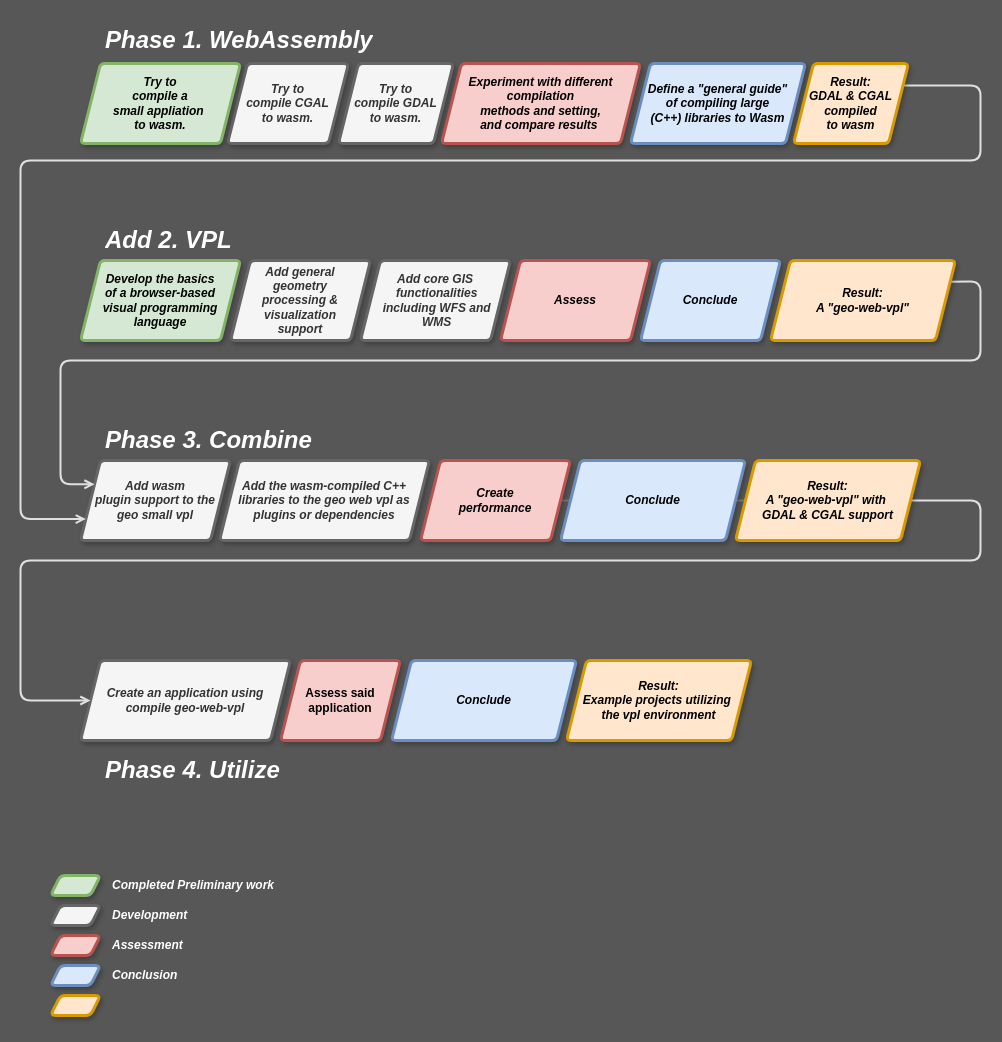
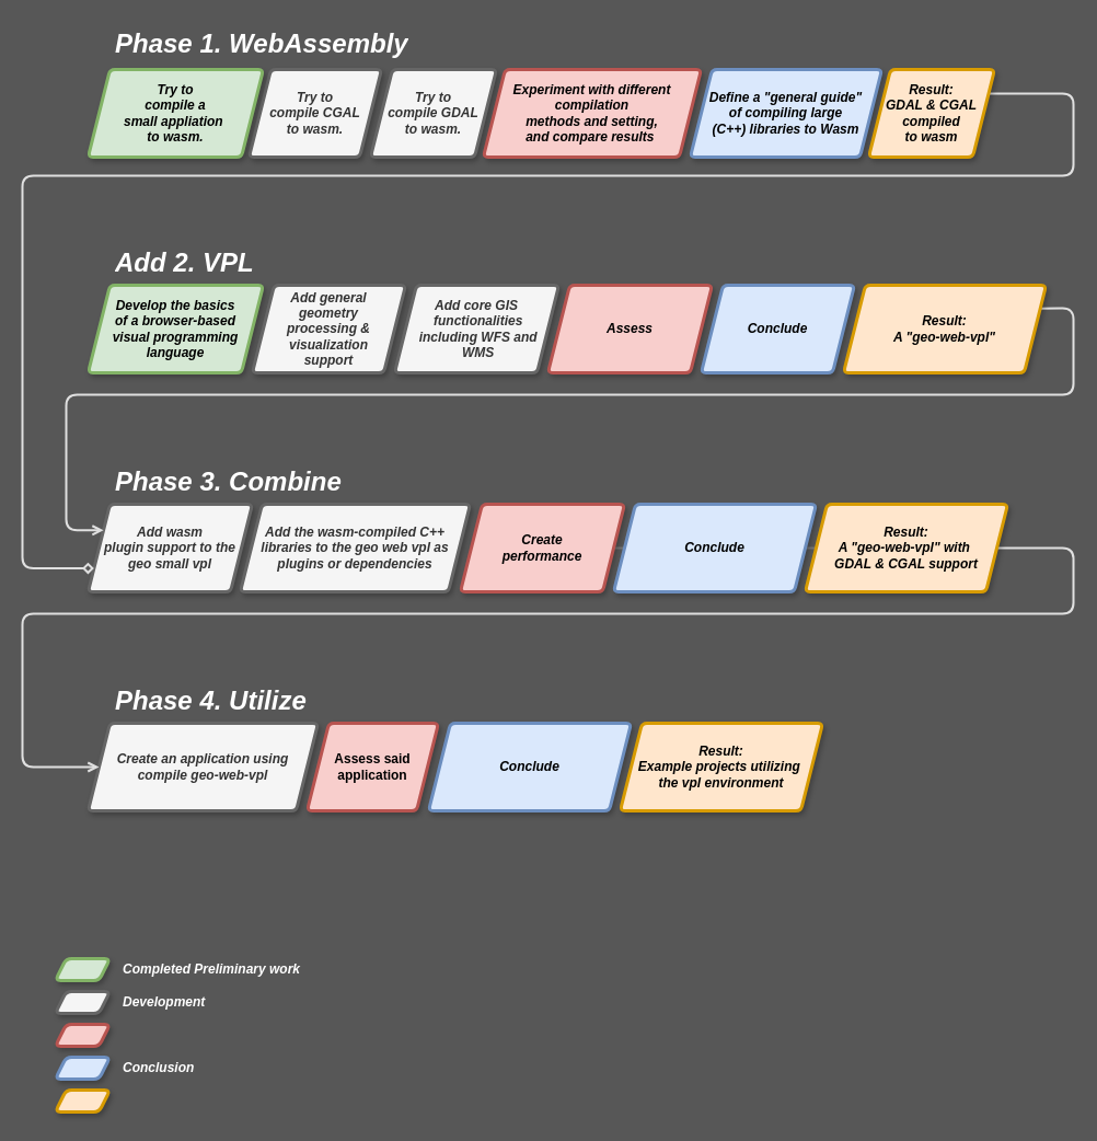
  <mxCell id="0" />
  <mxCell id="1" parent="0" />
  <mxCell id="2" value="&lt;div&gt;&lt;i&gt;&lt;b&gt;Add wasm &lt;br&gt;&lt;/b&gt;&lt;/i&gt;&lt;/div&gt;&lt;div&gt;&lt;i&gt;&lt;b&gt;plugin support to the &lt;br&gt;&lt;/b&gt;&lt;/i&gt;&lt;/div&gt;&lt;div&gt;&lt;i&gt;&lt;b&gt;geo small vpl&lt;/b&gt;&lt;/i&gt;&lt;/div&gt;" style="shape=parallelogram;perimeter=parallelogramPerimeter;whiteSpace=wrap;html=1;fixedSize=1;fillColor=#f5f5f5;strokeColor=#666666;fontColor=#333333;rounded=1;strokeWidth=3;arcSize=9;shadow=1;fontFamily=Helvetica;" parent="1" vertex="1"><mxGeometry x="80" y="460" width="150" height="80" as="geometry" /></mxCell>
  <mxCell id="3" value="&lt;div&gt;&lt;i&gt;&lt;b&gt;Try to&lt;/b&gt;&lt;/i&gt;&lt;/div&gt;&lt;div&gt;&lt;i&gt;&lt;b&gt;compile CGAL &lt;br&gt;&lt;/b&gt;&lt;/i&gt;&lt;/div&gt;&lt;div&gt;&lt;i&gt;&lt;b&gt;to wasm.&lt;/b&gt;&lt;/i&gt;&lt;/div&gt;" style="shape=parallelogram;perimeter=parallelogramPerimeter;whiteSpace=wrap;html=1;fixedSize=1;fillColor=#f5f5f5;strokeColor=#666666;fontColor=#333333;rounded=1;strokeWidth=3;arcSize=9;shadow=1;fontFamily=Helvetica;" parent="1" vertex="1"><mxGeometry x="227" y="63" width="121" height="80" as="geometry" /></mxCell>
  <mxCell id="4" value="&lt;div&gt;&lt;b&gt;&lt;i&gt;Try to &lt;br&gt;&lt;/i&gt;&lt;/b&gt;&lt;/div&gt;&lt;div&gt;&lt;b&gt;&lt;i&gt;compile a &lt;br&gt;&lt;/i&gt;&lt;/b&gt;&lt;/div&gt;&lt;div&gt;&lt;b&gt;&lt;i&gt;small&amp;nbsp;appliation&amp;nbsp;&lt;br&gt;&lt;/i&gt;&lt;/b&gt;&lt;b&gt;&lt;i&gt;to wasm.&lt;/i&gt;&lt;/b&gt;&lt;/div&gt;" style="shape=parallelogram;perimeter=parallelogramPerimeter;whiteSpace=wrap;html=1;fixedSize=1;fillColor=#d5e8d4;strokeColor=#82b366;rounded=1;strokeWidth=3;arcSize=9;shadow=1;fontFamily=Helvetica;" parent="1" vertex="1"><mxGeometry x="80" y="63" width="160" height="80" as="geometry" /></mxCell>
  <mxCell id="5" value="&lt;font color=&quot;#333333&quot;&gt;&lt;b&gt;&lt;i&gt;&lt;font&gt;Create an application using&lt;br&gt;compile geo-web-vpl&lt;/font&gt;&lt;/i&gt;&lt;/b&gt;&lt;/font&gt;" style="shape=parallelogram;perimeter=parallelogramPerimeter;whiteSpace=wrap;html=1;fixedSize=1;fillColor=#f5f5f5;strokeColor=#666666;fontColor=#333333;rounded=1;strokeWidth=3;arcSize=9;shadow=1;fontFamily=Helvetica;" parent="1" vertex="1"><mxGeometry x="80" y="660" width="210" height="80" as="geometry" /></mxCell>
  <mxCell id="6" value="&lt;h1&gt;&lt;i&gt;Phase 1. WebAssembly&lt;br&gt;&lt;/i&gt;&lt;/h1&gt;&lt;p&gt;&lt;i&gt;&lt;br&gt;&lt;/i&gt;&lt;/p&gt;" style="text;html=1;strokeColor=none;fillColor=none;spacing=5;spacingTop=-20;whiteSpace=wrap;overflow=hidden;fontColor=#FFFFFF;rounded=0;rotation=0;fontFamily=Helvetica;" parent="1" vertex="1"><mxGeometry x="100" y="20" width="410" height="40" as="geometry" /></mxCell>
  <mxCell id="7" value="&lt;h1&gt;&lt;i&gt;Add 2. VPL&lt;br&gt;&lt;/i&gt;&lt;/h1&gt;" style="text;html=1;strokeColor=none;fillColor=none;spacing=5;spacingTop=-20;whiteSpace=wrap;overflow=hidden;fontColor=#FFFFFF;rounded=0;fontFamily=Helvetica;" parent="1" vertex="1"><mxGeometry x="100" y="220" width="450" height="35" as="geometry" /></mxCell>
  <mxCell id="8" value="&lt;h1&gt;&lt;i&gt;Phase 3. Combine&lt;br&gt;&lt;/i&gt;&lt;/h1&gt;" style="text;html=1;strokeColor=none;fillColor=none;spacing=5;spacingTop=-20;whiteSpace=wrap;overflow=hidden;fontColor=#FFFFFF;rounded=0;fontFamily=Helvetica;" parent="1" vertex="1"><mxGeometry x="100" y="420" width="480" height="40" as="geometry" /></mxCell>
- <mxCell id="9" value="&lt;h1&gt;&lt;i&gt;Phase 4. Utilize&lt;/i&gt;&lt;/h1&gt;" style="text;html=1;strokeColor=none;fillColor=none;spacing=5;spacingTop=-20;whiteSpace=wrap;overflow=hidden;fontColor=#FFFFFF;rounded=0;fontFamily=Helvetica;" parent="1" vertex="1"><mxGeometry x="100" y="750" width="400" height="40" as="geometry" /></mxCell>
+ <mxCell id="9" value="&lt;h1&gt;&lt;i&gt;Phase 4. Utilize&lt;/i&gt;&lt;/h1&gt;" style="text;html=1;strokeColor=none;fillColor=none;spacing=5;spacingTop=-20;whiteSpace=wrap;overflow=hidden;fontColor=#FFFFFF;rounded=0;fontFamily=Helvetica;" parent="1" vertex="1"><mxGeometry x="100" y="620" width="400" height="40" as="geometry" /></mxCell>
  <mxCell id="10" value="&lt;b&gt;Assess said application&lt;/b&gt;" style="shape=parallelogram;perimeter=parallelogramPerimeter;whiteSpace=wrap;html=1;fixedSize=1;fillColor=#f8cecc;strokeColor=#b85450;rounded=1;strokeWidth=3;shadow=1;arcSize=9;fontFamily=Helvetica;" parent="1" vertex="1"><mxGeometry x="280" y="660" width="120" height="80" as="geometry" /></mxCell>
  <mxCell id="11" value="&lt;i&gt;&lt;b&gt;Add the wasm-compiled C++ libraries to the geo web vpl as plugins or dependencies&lt;br&gt;&lt;/b&gt;&lt;/i&gt;" style="shape=parallelogram;perimeter=parallelogramPerimeter;whiteSpace=wrap;html=1;fixedSize=1;fillColor=#f5f5f5;strokeColor=#666666;fontColor=#333333;rounded=1;strokeWidth=3;arcSize=9;shadow=1;fontFamily=Helvetica;" parent="1" vertex="1"><mxGeometry x="219" y="460" width="210" height="80" as="geometry" /></mxCell>
  <mxCell id="12" style="edgeStyle=orthogonalEdgeStyle;rounded=1;orthogonalLoop=1;jettySize=auto;html=1;entryX=0;entryY=0.5;entryDx=0;entryDy=0;fontFamily=Helvetica;fontColor=rgba(0, 0, 0, 1);endArrow=open;endFill=0;strokeColor=#E0E0E0;strokeWidth=2;shadow=0;exitX=1;exitY=0.5;exitDx=0;exitDy=0;" parent="1" source="36" target="5" edge="1"><mxGeometry relative="1" as="geometry"><Array as="points"><mxPoint x="980" y="500" /><mxPoint x="980" y="560" /><mxPoint x="20" y="560" /><mxPoint x="20" y="700" /></Array><mxPoint x="980" y="610" as="sourcePoint" /></mxGeometry></mxCell>
  <mxCell id="13" style="edgeStyle=orthogonalEdgeStyle;orthogonalLoop=1;jettySize=auto;html=1;exitX=1;exitY=0.5;exitDx=0;exitDy=0;entryX=1;entryY=0.5;entryDx=0;entryDy=0;shadow=0;fontFamily=Helvetica;fontColor=#333333;endArrow=open;endFill=0;strokeColor=#787878;strokeWidth=2;" edge="1" parent="1" source="14" target="36"><mxGeometry relative="1" as="geometry" /></mxCell>
  <mxCell id="14" value="&lt;i&gt;&lt;b&gt;Create&lt;br&gt;&lt;/b&gt;&lt;/i&gt;&lt;i&gt;&lt;b&gt;performance&lt;br&gt;&lt;/b&gt;&lt;/i&gt;" style="shape=parallelogram;perimeter=parallelogramPerimeter;whiteSpace=wrap;html=1;fixedSize=1;fillColor=#f8cecc;strokeColor=#b85450;rounded=1;strokeWidth=3;arcSize=9;shadow=1;fontFamily=Helvetica;" parent="1" vertex="1"><mxGeometry x="420" y="460" width="150" height="80" as="geometry" /></mxCell>
  <mxCell id="15" value="&lt;b&gt;&lt;i&gt;Develop the basics &lt;br&gt;of a browser-based &lt;br&gt;visual programming &lt;br&gt;language&lt;/i&gt;&lt;/b&gt;" style="shape=parallelogram;perimeter=parallelogramPerimeter;whiteSpace=wrap;html=1;fixedSize=1;fillColor=#d5e8d4;strokeColor=#82b366;rounded=1;strokeWidth=3;arcSize=9;shadow=1;fontFamily=Helvetica;" parent="1" vertex="1"><mxGeometry x="80" y="260" width="160" height="80" as="geometry" /></mxCell>
  <mxCell id="16" value="&lt;div&gt;&lt;i&gt;&lt;b&gt;Try to &lt;br&gt;&lt;/b&gt;&lt;/i&gt;&lt;/div&gt;&lt;div&gt;&lt;i&gt;&lt;b&gt;compile GDAL &lt;br&gt;&lt;/b&gt;&lt;/i&gt;&lt;/div&gt;&lt;div&gt;&lt;i&gt;&lt;b&gt;to wasm.&lt;/b&gt;&lt;/i&gt;&lt;/div&gt;" style="shape=parallelogram;perimeter=parallelogramPerimeter;whiteSpace=wrap;html=1;fixedSize=1;fillColor=#f5f5f5;strokeColor=#666666;fontColor=#333333;rounded=1;strokeWidth=3;arcSize=9;shadow=1;fontFamily=Helvetica;" parent="1" vertex="1"><mxGeometry x="338" y="63" width="115" height="80" as="geometry" /></mxCell>
  <mxCell id="17" value="&lt;div&gt;&lt;i&gt;&lt;b&gt;Define a &quot;general guide&quot; &lt;br&gt;&lt;/b&gt;&lt;/i&gt;&lt;/div&gt;&lt;div&gt;&lt;i&gt;&lt;b&gt;of compiling large &lt;br&gt;(C++) libraries to Wasm&lt;/b&gt;&lt;/i&gt;&lt;br&gt;&lt;/div&gt;" style="shape=parallelogram;perimeter=parallelogramPerimeter;whiteSpace=wrap;html=1;fixedSize=1;fillColor=#dae8fc;strokeColor=#6c8ebf;rounded=1;strokeWidth=3;arcSize=9;shadow=1;fontFamily=Helvetica;" parent="1" vertex="1"><mxGeometry x="630" y="63" width="175" height="80" as="geometry" /></mxCell>
  <mxCell id="18" value="&lt;b&gt;&lt;i&gt;Experiment with different compilation &lt;br&gt;methods and setting,&lt;br&gt;and compare results&amp;nbsp;&lt;br&gt;&lt;/i&gt;&lt;/b&gt;" style="shape=parallelogram;perimeter=parallelogramPerimeter;whiteSpace=wrap;html=1;fixedSize=1;fillColor=#f8cecc;strokeColor=#b85450;rounded=1;strokeWidth=3;arcSize=9;shadow=1;fontFamily=Helvetica;" parent="1" vertex="1"><mxGeometry x="441" y="63" width="199" height="80" as="geometry" /></mxCell>
  <mxCell id="19" value="&lt;b&gt;&lt;i&gt;Conclude&lt;br&gt;&lt;/i&gt;&lt;/b&gt;" style="shape=parallelogram;perimeter=parallelogramPerimeter;whiteSpace=wrap;html=1;fixedSize=1;fillColor=#dae8fc;strokeColor=#6c8ebf;rounded=1;strokeWidth=3;arcSize=9;shadow=1;fontFamily=Helvetica;" vertex="1" parent="1"><mxGeometry x="391" y="660" width="185" height="80" as="geometry" /></mxCell>
  <mxCell id="20" value="&lt;b&gt;&lt;i&gt;Result: &lt;br&gt;Example projects utilizing&amp;nbsp;&lt;br&gt;the vpl environment&lt;br&gt;&lt;/i&gt;&lt;/b&gt;" style="shape=parallelogram;perimeter=parallelogramPerimeter;whiteSpace=wrap;html=1;fixedSize=1;fillColor=#ffe6cc;strokeColor=#d79b00;rounded=1;strokeWidth=3;arcSize=9;shadow=1;fontFamily=Helvetica;" vertex="1" parent="1"><mxGeometry x="566" y="660" width="185" height="80" as="geometry" /></mxCell>
- <mxCell id="21" style="edgeStyle=orthogonalEdgeStyle;orthogonalLoop=1;jettySize=auto;html=1;exitX=1;exitY=0.25;exitDx=0;exitDy=0;entryX=0;entryY=0.75;entryDx=0;entryDy=0;shadow=0;fontColor=#333333;endArrow=open;endFill=0;strokeColor=#E0E0E0;strokeWidth=2;fontFamily=Helvetica;" edge="1" parent="1" source="22" target="2"><mxGeometry relative="1" as="geometry"><Array as="points"><mxPoint x="980" y="85" /><mxPoint x="980" y="160" /><mxPoint x="20" y="160" /><mxPoint x="20" y="519" /></Array></mxGeometry></mxCell>
+ <mxCell id="21" style="edgeStyle=orthogonalEdgeStyle;orthogonalLoop=1;jettySize=auto;html=1;exitX=1;exitY=0.25;exitDx=0;exitDy=0;entryX=0;entryY=0.75;entryDx=0;entryDy=0;shadow=0;fontColor=#333333;endArrow=diamond;endFill=0;strokeColor=#E0E0E0;strokeWidth=2;fontFamily=Helvetica;" edge="1" parent="1" source="22" target="2"><mxGeometry relative="1" as="geometry"><Array as="points"><mxPoint x="980" y="85" /><mxPoint x="980" y="160" /><mxPoint x="20" y="160" /><mxPoint x="20" y="519" /></Array></mxGeometry></mxCell>
  <mxCell id="22" value="&lt;b&gt;&lt;i&gt;Result:&lt;br&gt;GDAL &amp;amp; CGAL&lt;br&gt;compiled &lt;br&gt;to wasm&lt;br&gt;&lt;/i&gt;&lt;/b&gt;" style="shape=parallelogram;perimeter=parallelogramPerimeter;whiteSpace=wrap;html=1;fixedSize=1;fillColor=#ffe6cc;strokeColor=#d79b00;rounded=1;strokeWidth=3;arcSize=9;shadow=1;fontFamily=Helvetica;" vertex="1" parent="1"><mxGeometry x="793" y="63" width="115" height="80" as="geometry" /></mxCell>
  <mxCell id="23" value="" style="group;fontFamily=Helvetica;" vertex="1" connectable="0" parent="1"><mxGeometry x="50" y="900" width="280" height="120" as="geometry" /></mxCell>
  <mxCell id="24" value="" style="shape=parallelogram;perimeter=parallelogramPerimeter;whiteSpace=wrap;html=1;fixedSize=1;fillColor=#f5f5f5;strokeColor=#666666;fontColor=#333333;rounded=1;strokeWidth=3;arcSize=10;shadow=1;size=10;fontFamily=Helvetica;" vertex="1" parent="23"><mxGeometry y="5" width="50" height="20" as="geometry" /></mxCell>
  <mxCell id="25" value="" style="shape=parallelogram;perimeter=parallelogramPerimeter;whiteSpace=wrap;html=1;fixedSize=1;fillColor=#f8cecc;strokeColor=#b85450;rounded=1;strokeWidth=3;arcSize=10;shadow=1;size=10;fontFamily=Helvetica;" vertex="1" parent="23"><mxGeometry y="35" width="50" height="20" as="geometry" /></mxCell>
  <mxCell id="26" value="" style="shape=parallelogram;perimeter=parallelogramPerimeter;whiteSpace=wrap;html=1;fixedSize=1;fillColor=#dae8fc;strokeColor=#6c8ebf;rounded=1;strokeWidth=3;arcSize=10;shadow=1;size=10;fontFamily=Helvetica;" vertex="1" parent="23"><mxGeometry y="65" width="50" height="20" as="geometry" /></mxCell>
  <mxCell id="27" value="&lt;div&gt;&lt;b&gt;&lt;i&gt;Development&amp;nbsp;&lt;/i&gt;&lt;/b&gt;&lt;/div&gt;" style="text;html=1;strokeColor=none;fillColor=none;align=left;verticalAlign=middle;whiteSpace=wrap;rounded=0;shadow=1;fontColor=#FFFFFF;fontFamily=Helvetica;" vertex="1" parent="23"><mxGeometry x="60" width="220" height="30" as="geometry" /></mxCell>
- <mxCell id="28" value="&lt;div&gt;&lt;b&gt;&lt;i&gt;Assessment&lt;/i&gt;&lt;/b&gt;&lt;/div&gt;" style="text;html=1;strokeColor=none;fillColor=none;align=left;verticalAlign=middle;whiteSpace=wrap;rounded=0;shadow=1;fontColor=#FFFFFF;fontFamily=Helvetica;" vertex="1" parent="23"><mxGeometry x="60" y="30" width="220" height="30" as="geometry" /></mxCell>
  <mxCell id="29" value="&lt;div&gt;&lt;b&gt;&lt;i&gt;Conclusion&lt;/i&gt;&lt;/b&gt;&lt;/div&gt;" style="text;html=1;strokeColor=none;fillColor=none;align=left;verticalAlign=middle;whiteSpace=wrap;rounded=0;shadow=1;fontColor=#FFFFFF;fontFamily=Helvetica;" vertex="1" parent="23"><mxGeometry x="60" y="60" width="220" height="30" as="geometry" /></mxCell>
  <mxCell id="30" value="" style="shape=parallelogram;perimeter=parallelogramPerimeter;whiteSpace=wrap;html=1;fixedSize=1;fillColor=#ffe6cc;strokeColor=#d79b00;rounded=1;strokeWidth=3;arcSize=10;shadow=1;size=10;fontFamily=Helvetica;" vertex="1" parent="23"><mxGeometry y="95" width="50" height="20" as="geometry" /></mxCell>
  <mxCell id="31" value="" style="shape=parallelogram;perimeter=parallelogramPerimeter;whiteSpace=wrap;html=1;fixedSize=1;rounded=1;strokeWidth=3;arcSize=10;shadow=1;size=10;fillColor=#d5e8d4;strokeColor=#82b366;fontFamily=Helvetica;" vertex="1" parent="1"><mxGeometry x="50" y="875" width="50" height="20" as="geometry" /></mxCell>
  <mxCell id="32" value="&lt;div&gt;&lt;b&gt;&lt;i&gt;Completed Preliminary work&lt;/i&gt;&lt;/b&gt;&lt;/div&gt;" style="text;html=1;strokeColor=none;fillColor=none;align=left;verticalAlign=middle;whiteSpace=wrap;rounded=0;shadow=1;fontColor=#FFFFFF;fontFamily=Helvetica;" vertex="1" parent="1"><mxGeometry x="110" y="870" width="330" height="30" as="geometry" /></mxCell>
  <mxCell id="33" value="&lt;b&gt;&lt;i&gt;Add general &lt;br&gt;geometry&lt;br&gt;processing &amp;amp; visualization &lt;br&gt;support&lt;/i&gt;&lt;/b&gt;" style="shape=parallelogram;perimeter=parallelogramPerimeter;whiteSpace=wrap;html=1;fixedSize=1;fillColor=#f5f5f5;strokeColor=#666666;fontColor=#333333;rounded=1;strokeWidth=3;arcSize=9;shadow=1;fontFamily=Helvetica;" vertex="1" parent="1"><mxGeometry x="230" y="260" width="140" height="80" as="geometry" /></mxCell>
  <mxCell id="34" value="&lt;b&gt;&lt;i&gt;Add core GIS&lt;br&gt;&amp;nbsp;functionalities&lt;br&gt;&amp;nbsp;including WFS and&lt;br&gt;&amp;nbsp;WMS&lt;/i&gt;&lt;/b&gt;" style="shape=parallelogram;perimeter=parallelogramPerimeter;whiteSpace=wrap;html=1;fixedSize=1;fillColor=#f5f5f5;strokeColor=#666666;fontColor=#333333;rounded=1;strokeWidth=3;arcSize=9;shadow=1;fontFamily=Helvetica;" vertex="1" parent="1"><mxGeometry x="360" y="260" width="150" height="80" as="geometry" /></mxCell>
  <mxCell id="35" value="&lt;b&gt;&lt;i&gt;Conclude&lt;br&gt;&lt;/i&gt;&lt;/b&gt;" style="shape=parallelogram;perimeter=parallelogramPerimeter;whiteSpace=wrap;html=1;fixedSize=1;fillColor=#dae8fc;strokeColor=#6c8ebf;rounded=1;strokeWidth=3;arcSize=9;shadow=1;fontFamily=Helvetica;" vertex="1" parent="1"><mxGeometry x="560" y="460" width="185" height="80" as="geometry" /></mxCell>
  <mxCell id="36" value="&lt;b&gt;&lt;i&gt;Result: &lt;br&gt;A &quot;geo-web-vpl&quot; with&amp;nbsp;&lt;br&gt;GDAL &amp;amp; CGAL support&lt;br&gt;&lt;/i&gt;&lt;/b&gt;" style="shape=parallelogram;perimeter=parallelogramPerimeter;whiteSpace=wrap;html=1;fixedSize=1;fillColor=#ffe6cc;strokeColor=#d79b00;rounded=1;strokeWidth=3;arcSize=9;shadow=1;fontFamily=Helvetica;" vertex="1" parent="1"><mxGeometry x="735" y="460" width="185" height="80" as="geometry" /></mxCell>
  <mxCell id="37" value="&lt;i&gt;&lt;b&gt;Assess&lt;br&gt;&lt;/b&gt;&lt;/i&gt;" style="shape=parallelogram;perimeter=parallelogramPerimeter;whiteSpace=wrap;html=1;fixedSize=1;fillColor=#f8cecc;strokeColor=#b85450;rounded=1;strokeWidth=3;arcSize=9;shadow=1;fontFamily=Helvetica;" vertex="1" parent="1"><mxGeometry x="500" y="260" width="150" height="80" as="geometry" /></mxCell>
  <mxCell id="38" value="&lt;b&gt;&lt;i&gt;Conclude&lt;br&gt;&lt;/i&gt;&lt;/b&gt;" style="shape=parallelogram;perimeter=parallelogramPerimeter;whiteSpace=wrap;html=1;fixedSize=1;fillColor=#dae8fc;strokeColor=#6c8ebf;rounded=1;strokeWidth=3;arcSize=9;shadow=1;fontFamily=Helvetica;" vertex="1" parent="1"><mxGeometry x="640" y="260" width="140" height="80" as="geometry" /></mxCell>
  <mxCell id="39" style="edgeStyle=orthogonalEdgeStyle;orthogonalLoop=1;jettySize=auto;html=1;exitX=1;exitY=0.25;exitDx=0;exitDy=0;entryX=0;entryY=0.25;entryDx=0;entryDy=0;shadow=0;fontFamily=Helvetica;fontColor=#333333;endArrow=open;endFill=0;strokeColor=#E0E0E0;strokeWidth=2;" edge="1" parent="1" source="40" target="2"><mxGeometry relative="1" as="geometry"><Array as="points"><mxPoint x="980" y="281" /><mxPoint x="980" y="360" /><mxPoint x="60" y="360" /><mxPoint x="60" y="484" /></Array></mxGeometry></mxCell>
  <mxCell id="40" value="&lt;b&gt;&lt;i&gt;Result: &lt;br&gt;A &quot;geo-web-vpl&quot;&lt;br&gt;&lt;/i&gt;&lt;/b&gt;" style="shape=parallelogram;perimeter=parallelogramPerimeter;whiteSpace=wrap;html=1;fixedSize=1;fillColor=#ffe6cc;strokeColor=#d79b00;rounded=1;strokeWidth=3;arcSize=9;shadow=1;fontFamily=Helvetica;" vertex="1" parent="1"><mxGeometry x="770" y="260" width="185" height="80" as="geometry" /></mxCell>
